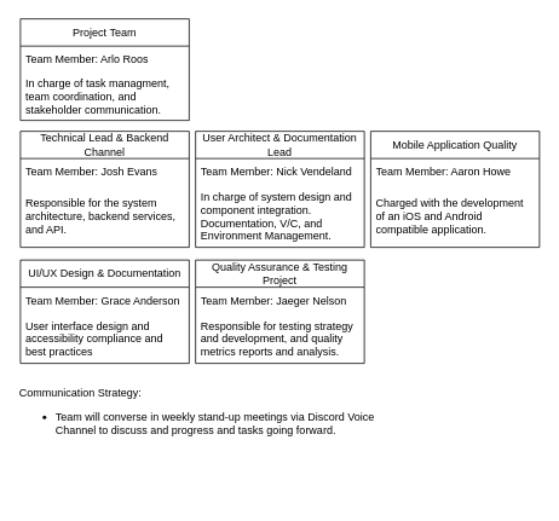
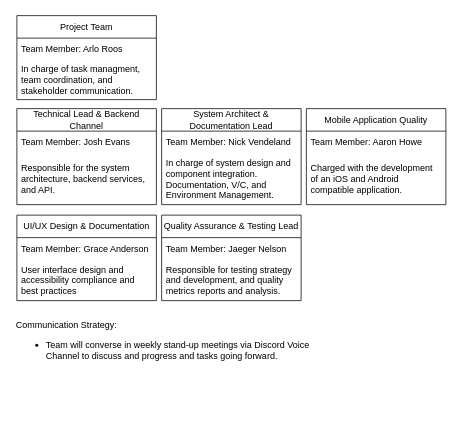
  <mxCell id="0" />
  <mxCell id="1" parent="0" />
  <mxCell id="2" value="Project Team" style="swimlane;fontStyle=0;childLayout=stackLayout;horizontal=1;startSize=30;horizontalStack=0;resizeParent=1;resizeParentMax=0;resizeLast=0;collapsible=1;marginBottom=0;whiteSpace=wrap;html=1;" vertex="1" parent="1"><mxGeometry x="22" y="20" width="186" height="112" as="geometry" /></mxCell>
  <mxCell id="3" value="Team Member: Arlo Roos" style="text;strokeColor=none;fillColor=none;align=left;verticalAlign=middle;spacingLeft=4;spacingRight=4;overflow=hidden;points=[[0,0.5],[1,0.5]];portConstraint=eastwest;rotatable=0;whiteSpace=wrap;html=1;" vertex="1" parent="2"><mxGeometry y="30" width="186" height="30" as="geometry" /></mxCell>
  <mxCell id="4" value="In charge of task managment, team coordination, and stakeholder communication." style="text;strokeColor=none;fillColor=none;align=left;verticalAlign=middle;spacingLeft=4;spacingRight=4;overflow=hidden;points=[[0,0.5],[1,0.5]];portConstraint=eastwest;rotatable=0;whiteSpace=wrap;html=1;" vertex="1" parent="2"><mxGeometry y="60" width="186" height="52" as="geometry" /></mxCell>
  <mxCell id="5" value="Mobile Application Quality" style="swimlane;fontStyle=0;childLayout=stackLayout;horizontal=1;startSize=30;horizontalStack=0;resizeParent=1;resizeParentMax=0;resizeLast=0;collapsible=1;marginBottom=0;whiteSpace=wrap;html=1;" vertex="1" parent="1"><mxGeometry x="408" y="144" width="186" height="128" as="geometry" /></mxCell>
  <mxCell id="6" value="Team Member: Aaron Howe" style="text;strokeColor=none;fillColor=none;align=left;verticalAlign=middle;spacingLeft=4;spacingRight=4;overflow=hidden;points=[[0,0.5],[1,0.5]];portConstraint=eastwest;rotatable=0;whiteSpace=wrap;html=1;" vertex="1" parent="5"><mxGeometry y="30" width="186" height="30" as="geometry" /></mxCell>
  <mxCell id="7" value="Charged with the development of an iOS and Android compatible application." style="text;strokeColor=none;fillColor=none;align=left;verticalAlign=middle;spacingLeft=4;spacingRight=4;overflow=hidden;points=[[0,0.5],[1,0.5]];portConstraint=eastwest;rotatable=0;whiteSpace=wrap;html=1;" vertex="1" parent="5"><mxGeometry y="60" width="186" height="68" as="geometry" /></mxCell>
  <mxCell id="8" value="Technical Lead &amp;amp; Backend Channel" style="swimlane;fontStyle=0;childLayout=stackLayout;horizontal=1;startSize=30;horizontalStack=0;resizeParent=1;resizeParentMax=0;resizeLast=0;collapsible=1;marginBottom=0;whiteSpace=wrap;html=1;" vertex="1" parent="1"><mxGeometry x="22" y="144" width="186" height="128" as="geometry" /></mxCell>
  <mxCell id="9" value="Team Member: Josh Evans" style="text;strokeColor=none;fillColor=none;align=left;verticalAlign=middle;spacingLeft=4;spacingRight=4;overflow=hidden;points=[[0,0.5],[1,0.5]];portConstraint=eastwest;rotatable=0;whiteSpace=wrap;html=1;" vertex="1" parent="8"><mxGeometry y="30" width="186" height="30" as="geometry" /></mxCell>
  <mxCell id="10" value="Responsible for the system architecture, backend services, and API." style="text;strokeColor=none;fillColor=none;align=left;verticalAlign=middle;spacingLeft=4;spacingRight=4;overflow=hidden;points=[[0,0.5],[1,0.5]];portConstraint=eastwest;rotatable=0;whiteSpace=wrap;html=1;" vertex="1" parent="8"><mxGeometry y="60" width="186" height="68" as="geometry" /></mxCell>
  <mxCell id="11" value="UI/UX Design &amp;amp; Documentation" style="swimlane;fontStyle=0;childLayout=stackLayout;horizontal=1;startSize=30;horizontalStack=0;resizeParent=1;resizeParentMax=0;resizeLast=0;collapsible=1;marginBottom=0;whiteSpace=wrap;html=1;" vertex="1" parent="1"><mxGeometry x="22" y="286" width="186" height="114" as="geometry" /></mxCell>
  <mxCell id="12" value="Team Member: Grace Anderson" style="text;strokeColor=none;fillColor=none;align=left;verticalAlign=middle;spacingLeft=4;spacingRight=4;overflow=hidden;points=[[0,0.5],[1,0.5]];portConstraint=eastwest;rotatable=0;whiteSpace=wrap;html=1;" vertex="1" parent="11"><mxGeometry y="30" width="186" height="30" as="geometry" /></mxCell>
  <mxCell id="13" value="User interface design and accessibility compliance and best practices" style="text;strokeColor=none;fillColor=none;align=left;verticalAlign=middle;spacingLeft=4;spacingRight=4;overflow=hidden;points=[[0,0.5],[1,0.5]];portConstraint=eastwest;rotatable=0;whiteSpace=wrap;html=1;" vertex="1" parent="11"><mxGeometry y="60" width="186" height="54" as="geometry" /></mxCell>
- <mxCell id="14" value="User Architect &amp;amp; Documentation Lead" style="swimlane;fontStyle=0;childLayout=stackLayout;horizontal=1;startSize=30;horizontalStack=0;resizeParent=1;resizeParentMax=0;resizeLast=0;collapsible=1;marginBottom=0;whiteSpace=wrap;html=1;" vertex="1" parent="1"><mxGeometry x="215" y="144" width="186" height="128" as="geometry" /></mxCell>
+ <mxCell id="14" value="System Architect &amp;amp; Documentation Lead" style="swimlane;fontStyle=0;childLayout=stackLayout;horizontal=1;startSize=30;horizontalStack=0;resizeParent=1;resizeParentMax=0;resizeLast=0;collapsible=1;marginBottom=0;whiteSpace=wrap;html=1;" vertex="1" parent="1"><mxGeometry x="215" y="144" width="186" height="128" as="geometry" /></mxCell>
  <mxCell id="15" value="Team Member: Nick Vendeland" style="text;strokeColor=none;fillColor=none;align=left;verticalAlign=middle;spacingLeft=4;spacingRight=4;overflow=hidden;points=[[0,0.5],[1,0.5]];portConstraint=eastwest;rotatable=0;whiteSpace=wrap;html=1;" vertex="1" parent="14"><mxGeometry y="30" width="186" height="30" as="geometry" /></mxCell>
  <mxCell id="16" value="In charge of system design and component integration. Documentation, V/C, and Environment Management." style="text;strokeColor=none;fillColor=none;align=left;verticalAlign=middle;spacingLeft=4;spacingRight=4;overflow=hidden;points=[[0,0.5],[1,0.5]];portConstraint=eastwest;rotatable=0;whiteSpace=wrap;html=1;" vertex="1" parent="14"><mxGeometry y="60" width="186" height="68" as="geometry" /></mxCell>
- <mxCell id="17" value="Quality Assurance &amp;amp; Testing Project" style="swimlane;fontStyle=0;childLayout=stackLayout;horizontal=1;startSize=30;horizontalStack=0;resizeParent=1;resizeParentMax=0;resizeLast=0;collapsible=1;marginBottom=0;whiteSpace=wrap;html=1;" vertex="1" parent="1"><mxGeometry x="215" y="286" width="186" height="114" as="geometry" /></mxCell>
+ <mxCell id="17" value="Quality Assurance &amp;amp; Testing Lead" style="swimlane;fontStyle=0;childLayout=stackLayout;horizontal=1;startSize=30;horizontalStack=0;resizeParent=1;resizeParentMax=0;resizeLast=0;collapsible=1;marginBottom=0;whiteSpace=wrap;html=1;" vertex="1" parent="1"><mxGeometry x="215" y="286" width="186" height="114" as="geometry" /></mxCell>
  <mxCell id="18" value="Team Member: Jaeger Nelson&amp;nbsp;" style="text;strokeColor=none;fillColor=none;align=left;verticalAlign=middle;spacingLeft=4;spacingRight=4;overflow=hidden;points=[[0,0.5],[1,0.5]];portConstraint=eastwest;rotatable=0;whiteSpace=wrap;html=1;" vertex="1" parent="17"><mxGeometry y="30" width="186" height="30" as="geometry" /></mxCell>
  <mxCell id="19" value="Responsible for testing strategy and development, and quality metrics reports and analysis." style="text;strokeColor=none;fillColor=none;align=left;verticalAlign=middle;spacingLeft=4;spacingRight=4;overflow=hidden;points=[[0,0.5],[1,0.5]];portConstraint=eastwest;rotatable=0;whiteSpace=wrap;html=1;" vertex="1" parent="17"><mxGeometry y="60" width="186" height="54" as="geometry" /></mxCell>
  <mxCell id="20" value="&lt;div align=&quot;left&quot;&gt;Communication Strategy:&lt;/div&gt;&lt;div align=&quot;left&quot;&gt;&lt;ul&gt;&lt;li&gt;Team will converse in weekly stand-up meetings via Discord Voice Channel to discuss and progress and tasks going forward.&lt;/li&gt;&lt;/ul&gt;&lt;/div&gt;&lt;div align=&quot;left&quot;&gt;&lt;br&gt;&lt;/div&gt;" style="text;html=1;align=center;verticalAlign=middle;whiteSpace=wrap;rounded=0;" vertex="1" parent="1"><mxGeometry x="20" y="380" width="414" height="172" as="geometry" /></mxCell>
